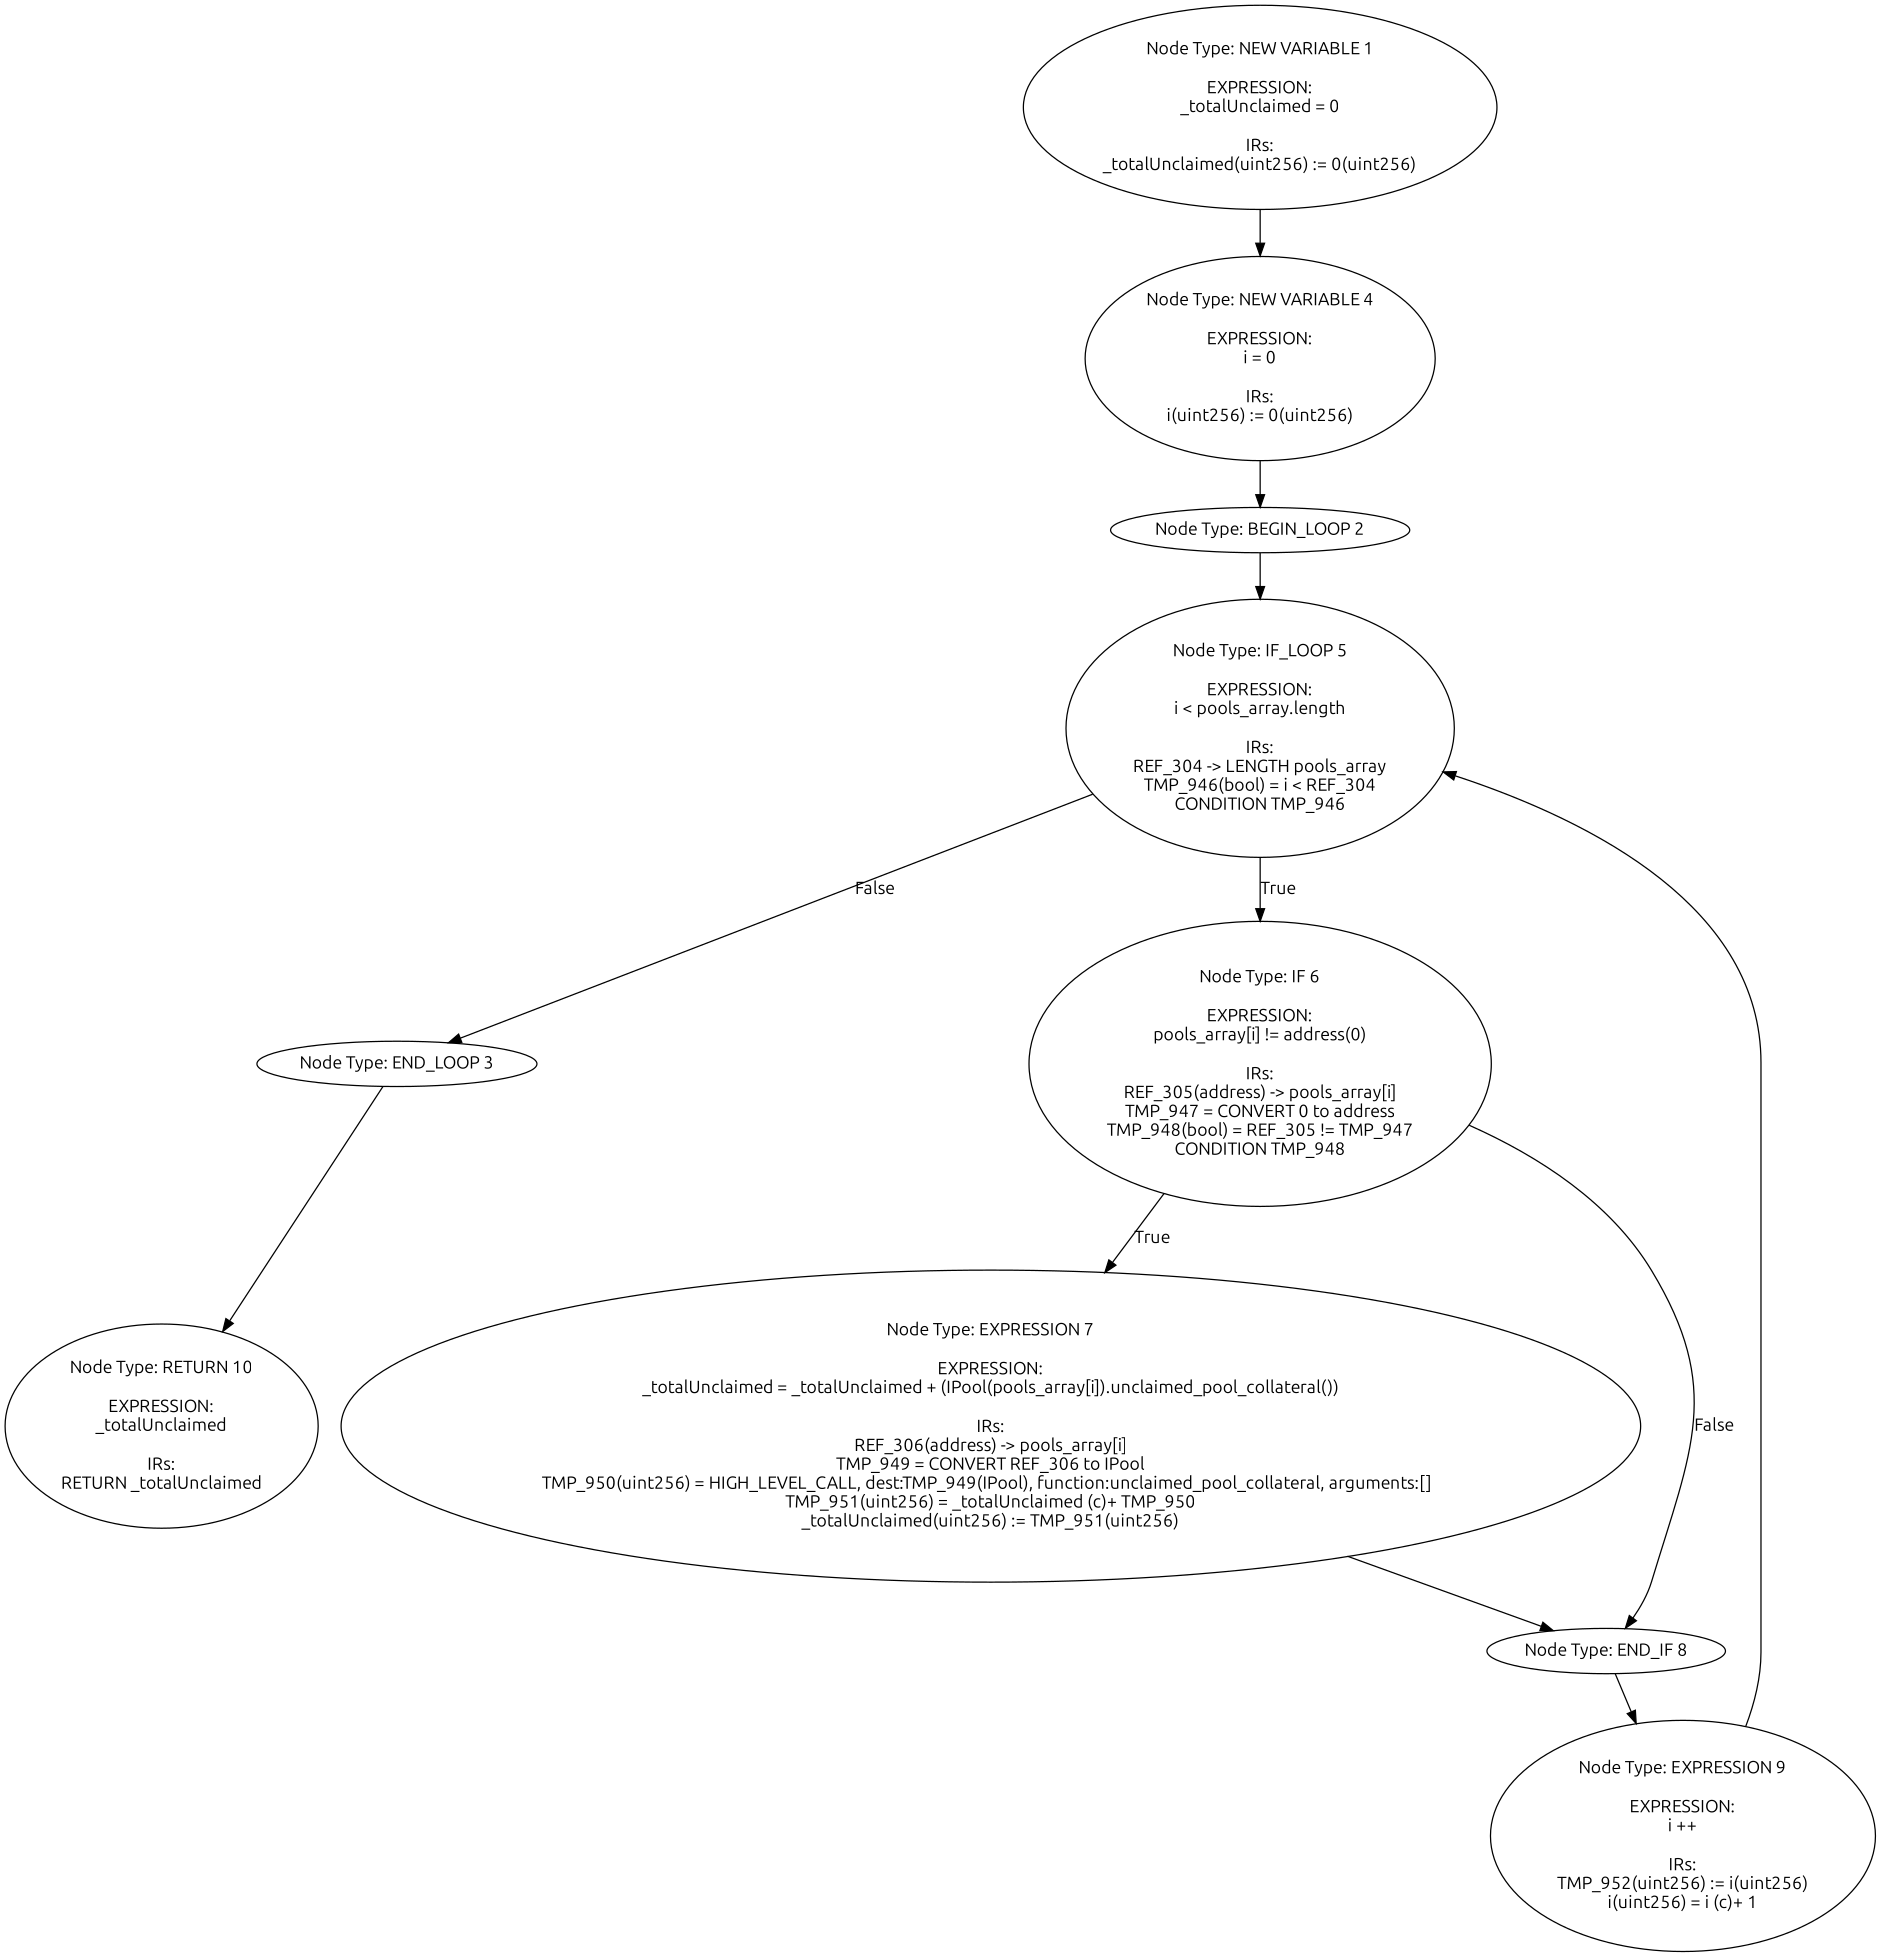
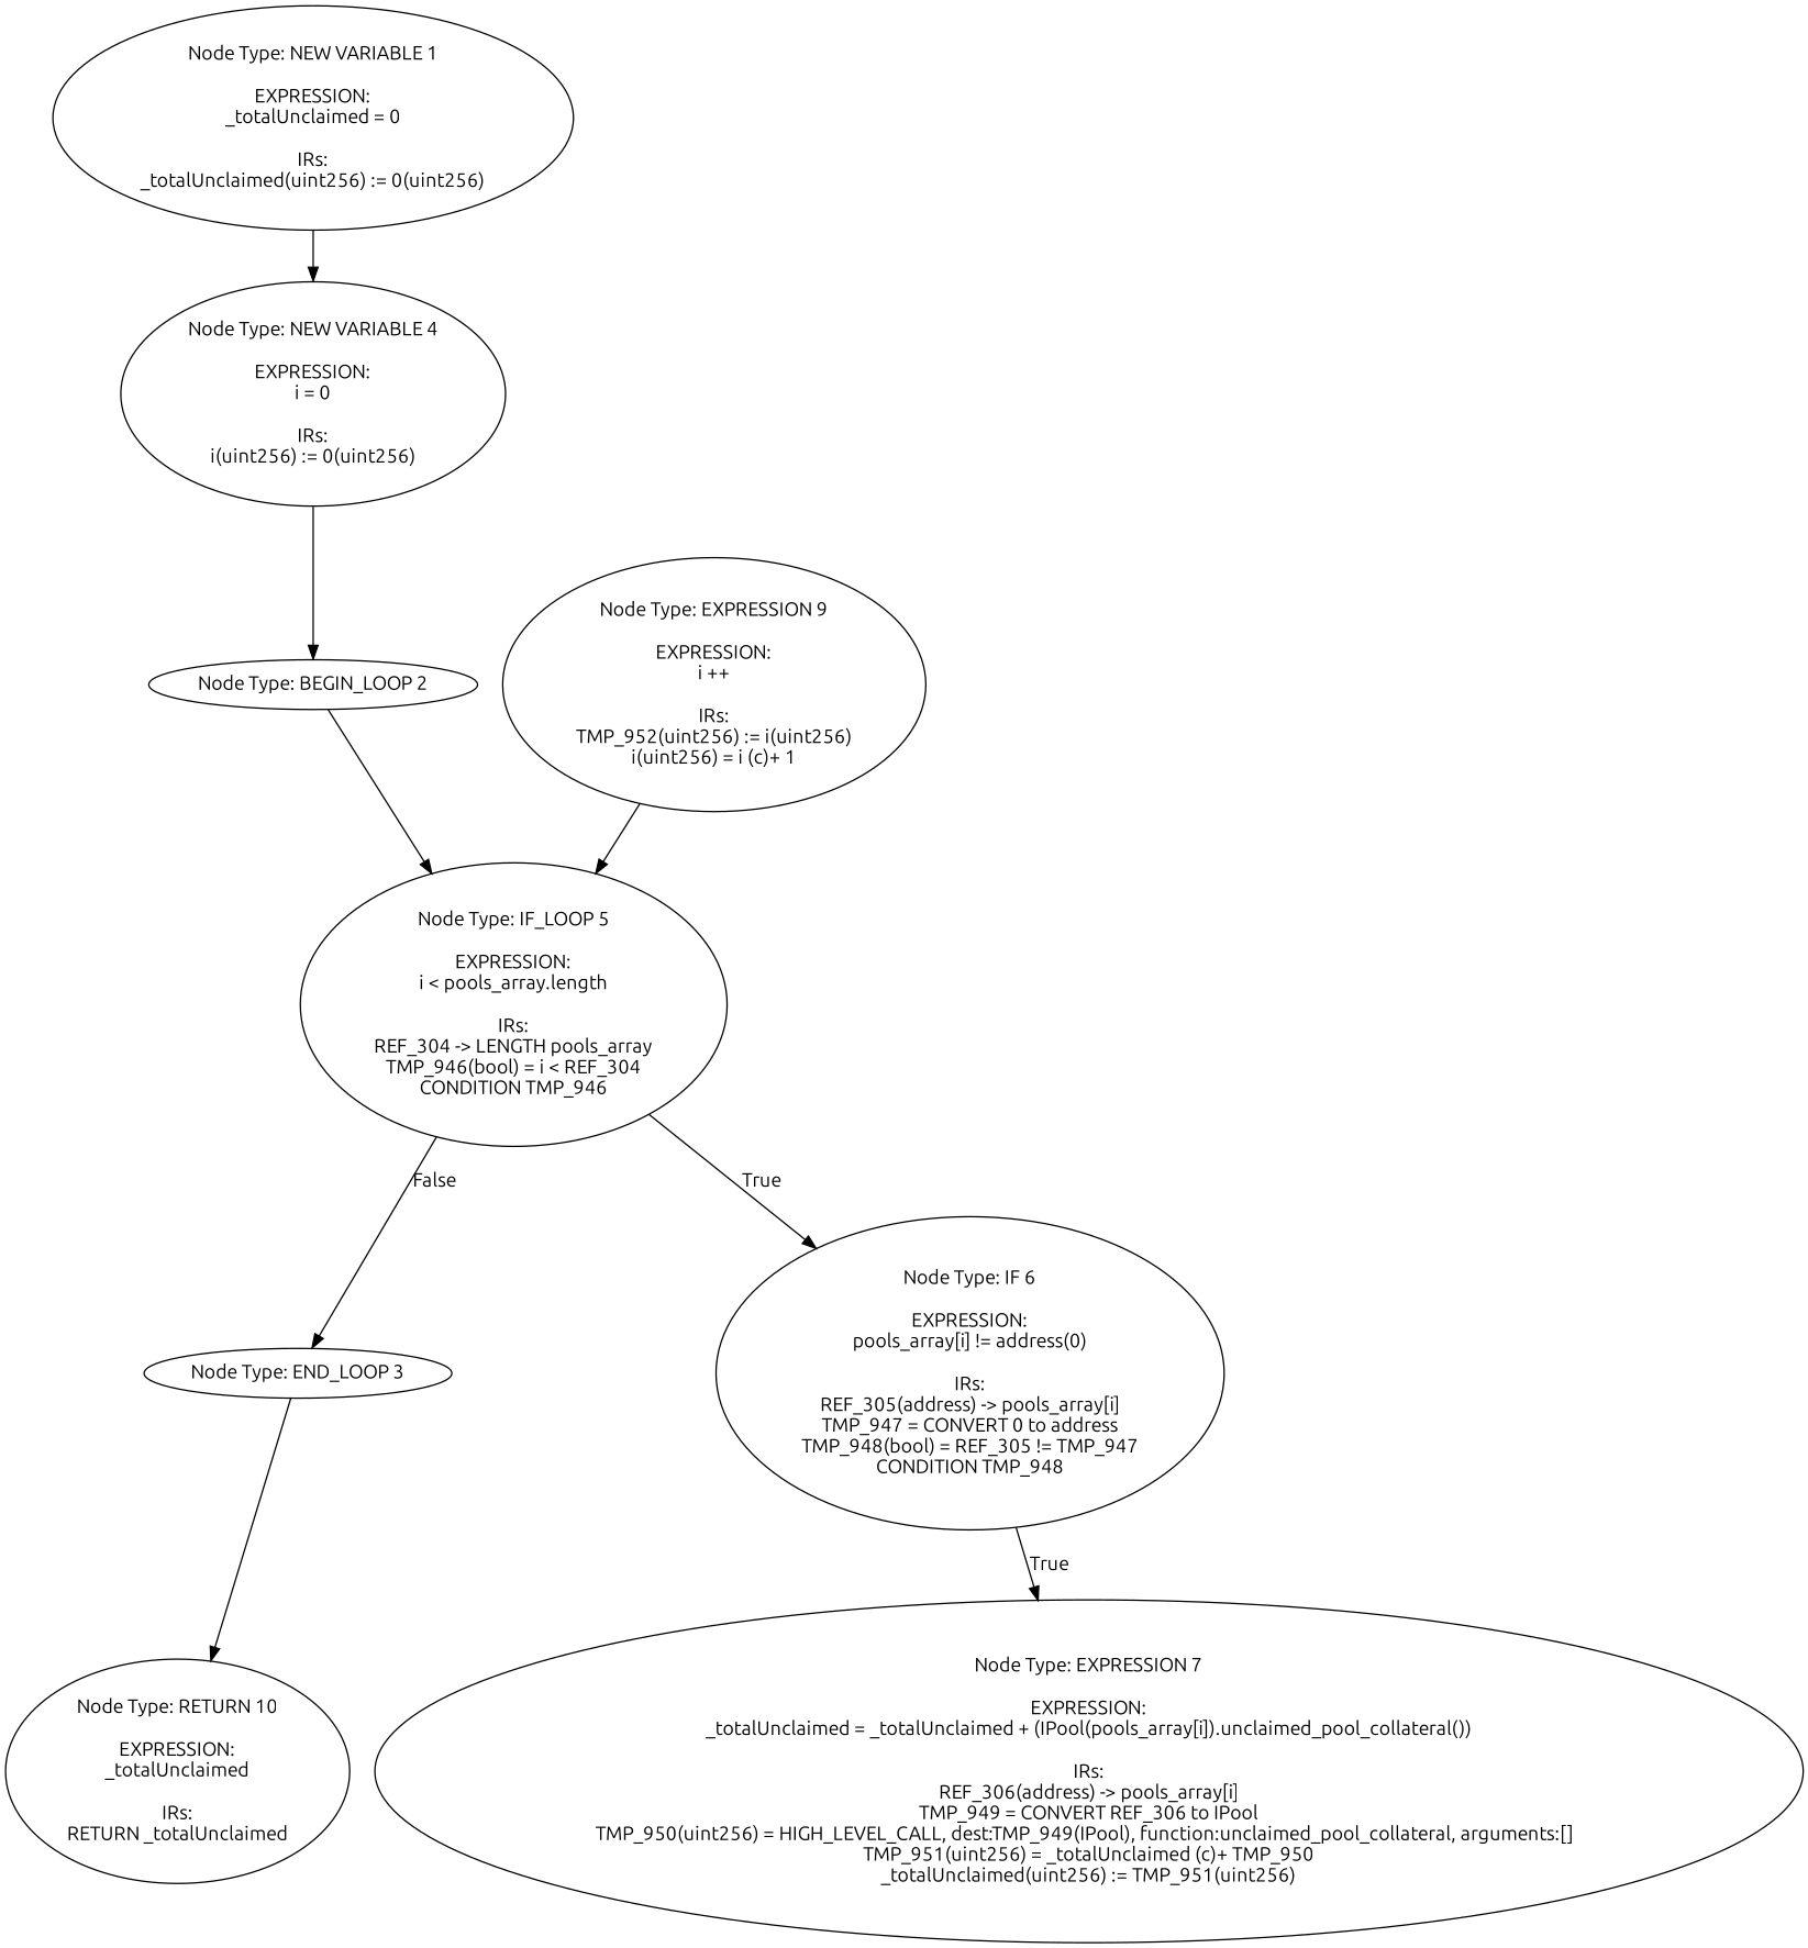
  digraph {
    fontname=Ubuntu
    node [fontname=Ubuntu]
    edge [fontname=Ubuntu]
    n1 [label="Node Type: NEW VARIABLE 1\n\nEXPRESSION:\n_totalUnclaimed = 0\n\nIRs:\n_totalUnclaimed(uint256) := 0(uint256)"]
    n2 [label="Node Type: NEW VARIABLE 4\n\nEXPRESSION:\ni = 0\n\nIRs:\ni(uint256) := 0(uint256)"]
    n3 [label="Node Type: BEGIN_LOOP 2\n"]
    n4 [label="Node Type: IF_LOOP 5\n\nEXPRESSION:\ni < pools_array.length\n\nIRs:\nREF_304 -> LENGTH pools_array\nTMP_946(bool) = i < REF_304\nCONDITION TMP_946"]
    n5 [label="Node Type: END_LOOP 3\n"]
    n6 [label="Node Type: IF 6\n\nEXPRESSION:\npools_array[i] != address(0)\n\nIRs:\nREF_305(address) -> pools_array[i]\nTMP_947 = CONVERT 0 to address\nTMP_948(bool) = REF_305 != TMP_947\nCONDITION TMP_948"]
    n7 [label="Node Type: RETURN 10\n\nEXPRESSION:\n_totalUnclaimed\n\nIRs:\nRETURN _totalUnclaimed"]
    n8 [label="Node Type: EXPRESSION 7\n\nEXPRESSION:\n_totalUnclaimed = _totalUnclaimed + (IPool(pools_array[i]).unclaimed_pool_collateral())\n\nIRs:\nREF_306(address) -> pools_array[i]\nTMP_949 = CONVERT REF_306 to IPool\nTMP_950(uint256) = HIGH_LEVEL_CALL, dest:TMP_949(IPool), function:unclaimed_pool_collateral, arguments:[]  \nTMP_951(uint256) = _totalUnclaimed (c)+ TMP_950\n_totalUnclaimed(uint256) := TMP_951(uint256)"]
-   n9 [label="Node Type: END_IF 8\n"]
    n10 [label="Node Type: EXPRESSION 9\n\nEXPRESSION:\ni ++\n\nIRs:\nTMP_952(uint256) := i(uint256)\ni(uint256) = i (c)+ 1"]
    n1 -> n2
    n2 -> n3
    n3 -> n4
    n4 -> n5 [label=False]
    n4 -> n6 [label=True]
    n5 -> n7
    n6 -> n8 [label=True]
-   n6 -> n9 [label=False]
-   n8 -> n9
-   n9 -> n10
    n10 -> n4
  }
